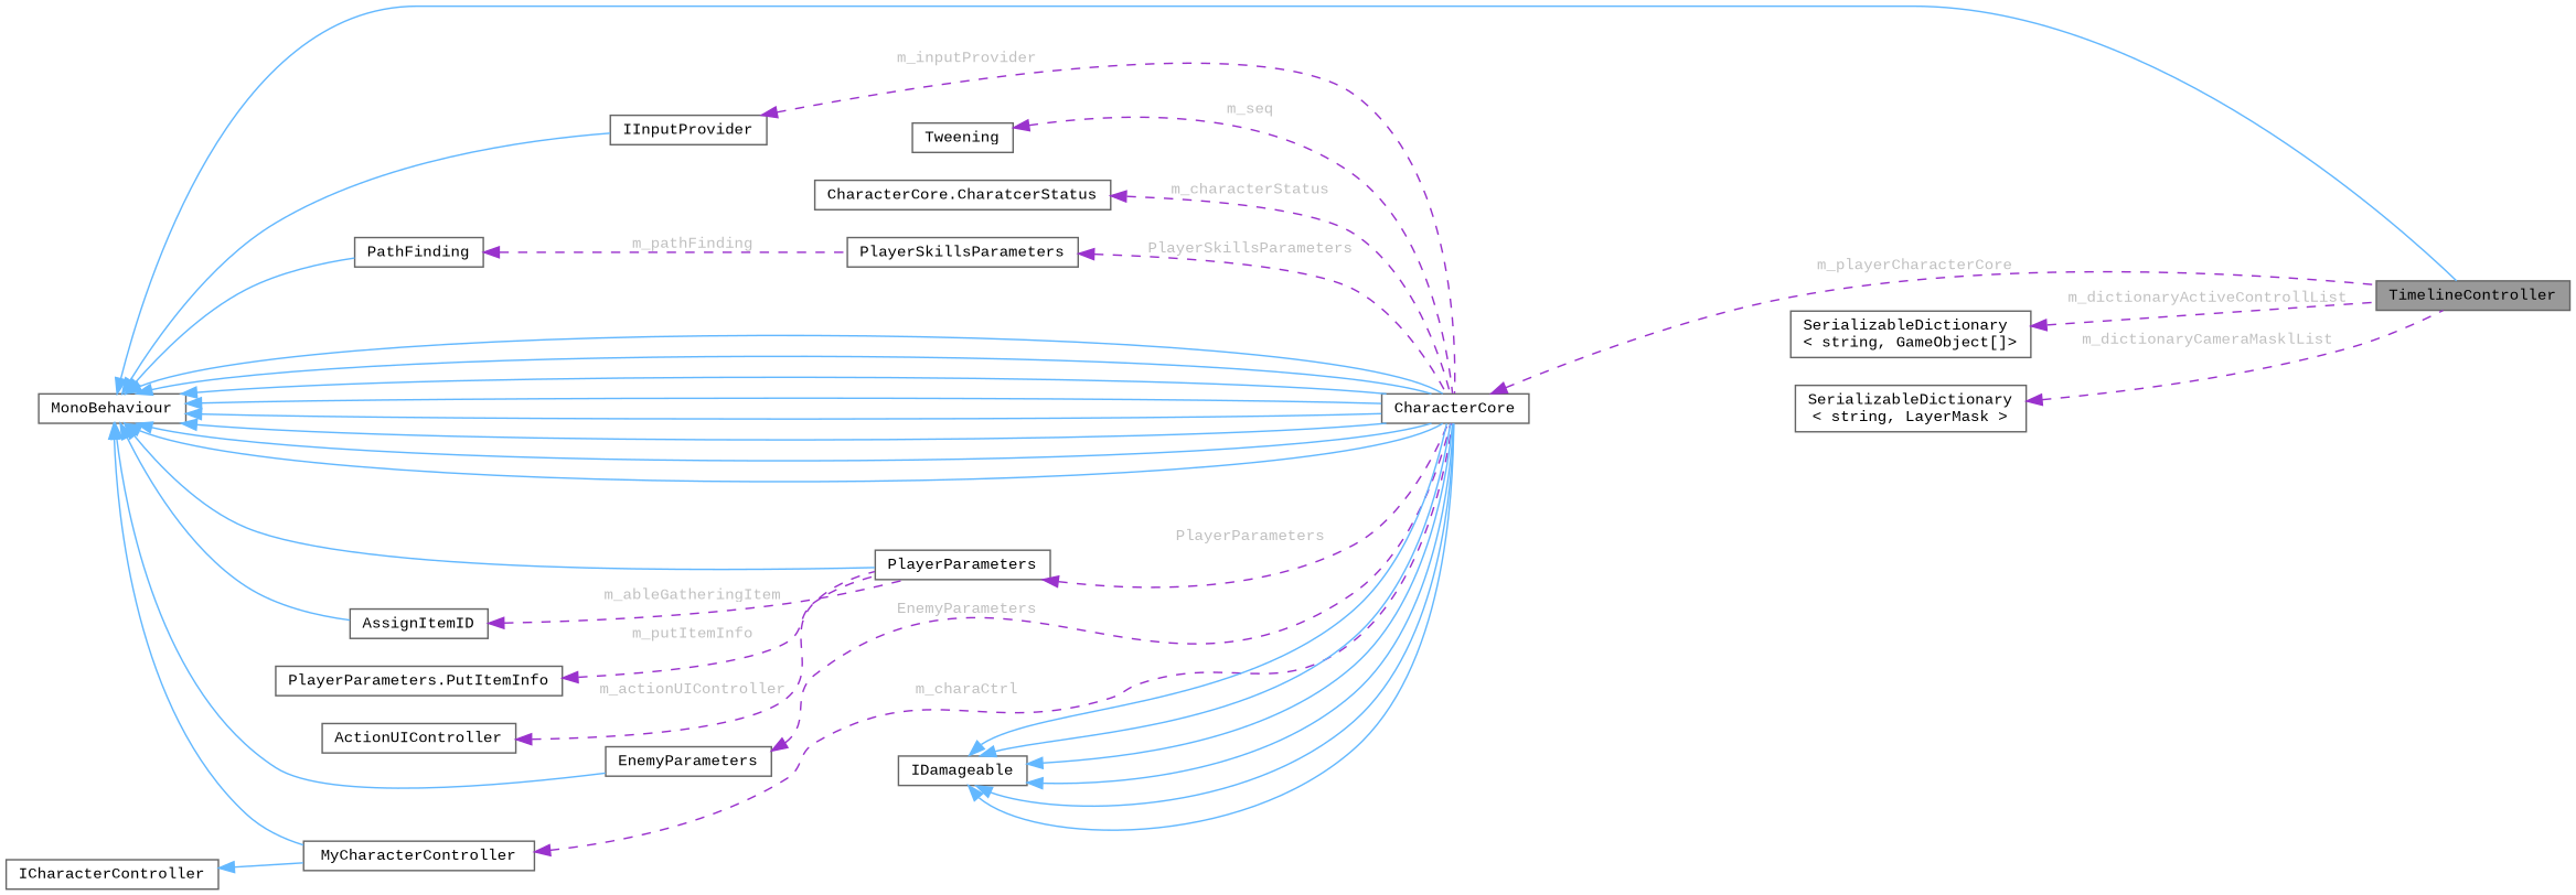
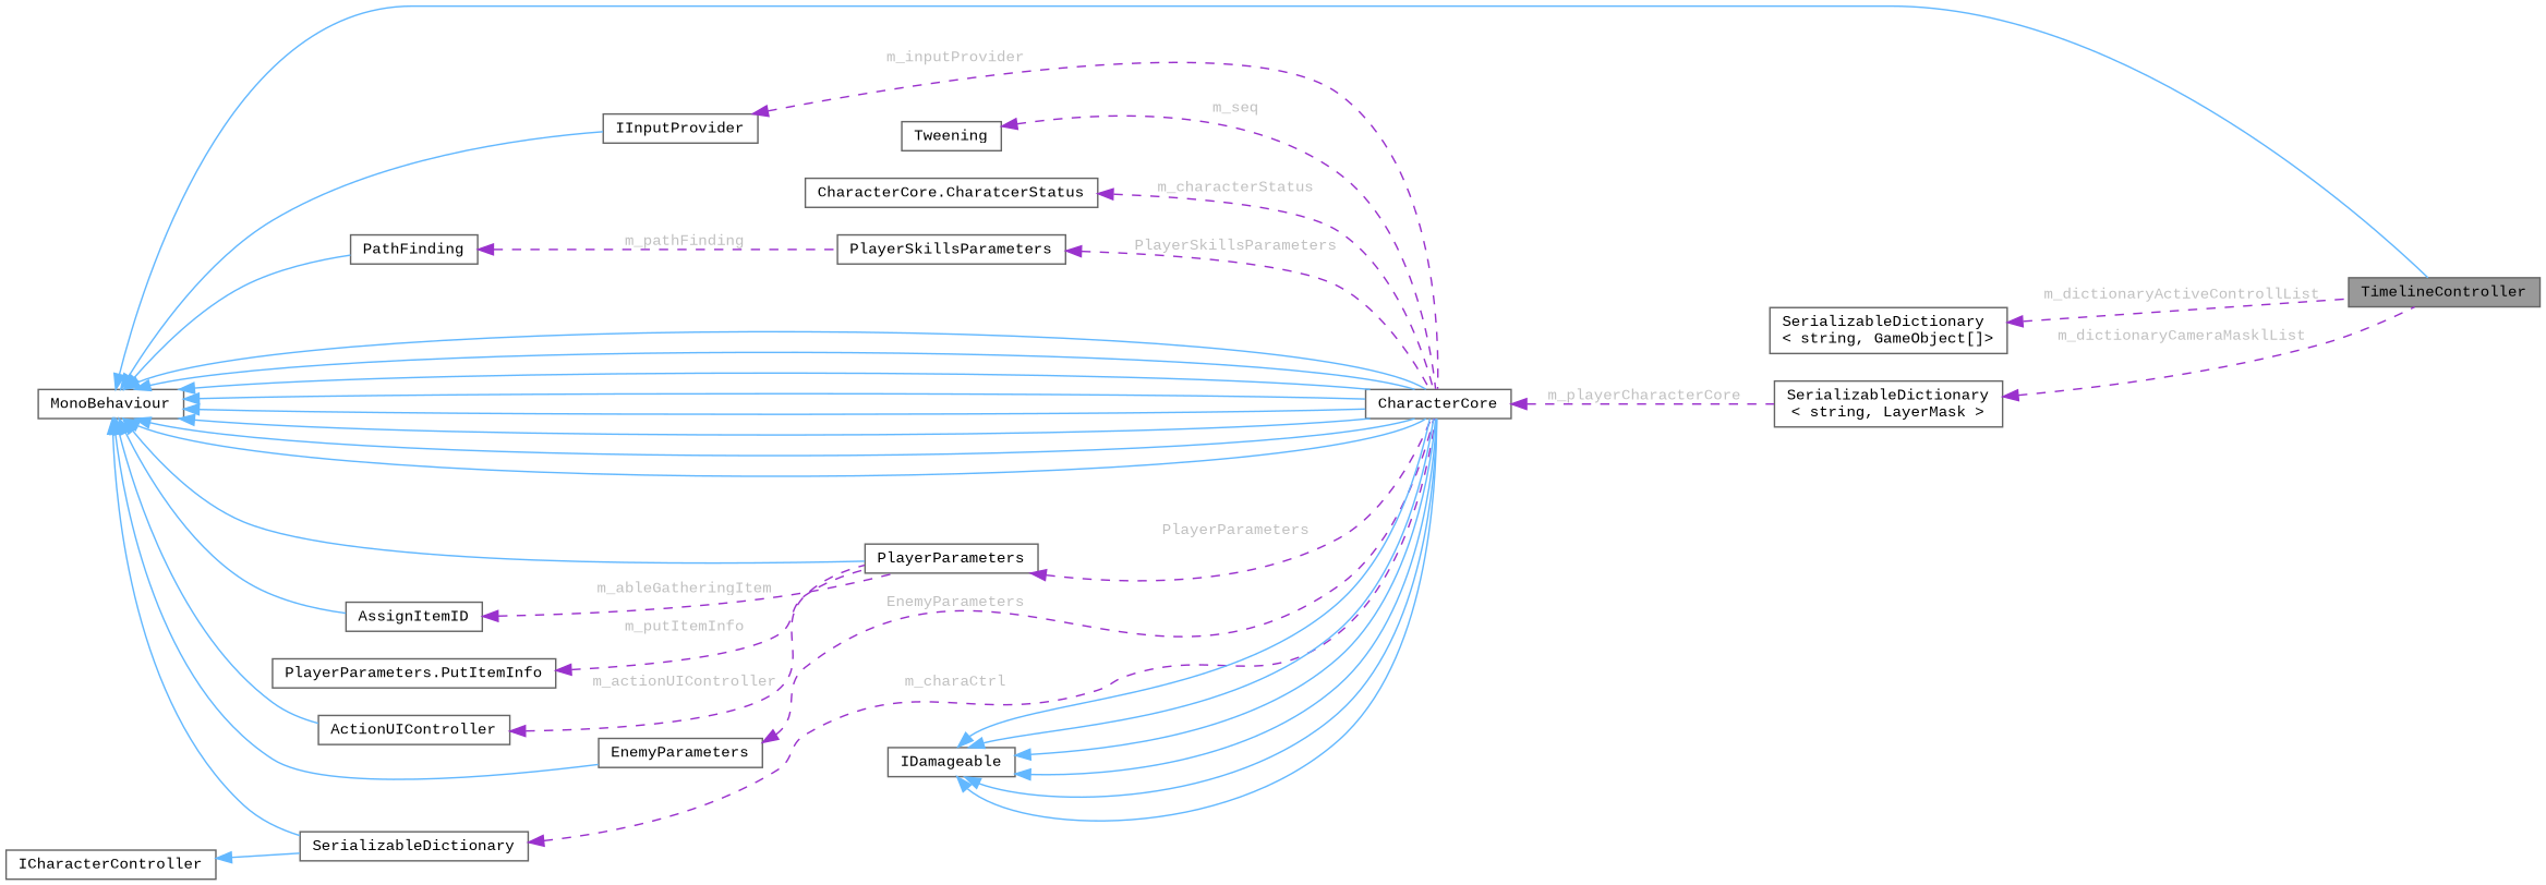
  digraph {
    fontname="Liberation Mono"
    rankdir=LR
    node [color=gray40 fillcolor=white fontname="Liberation Mono" fontsize=10 shape=box style=filled]
    edge [color=steelblue1 dir=back fontname="Liberation Mono" fontsize=10 labelfontname=Helvetica labelfontsize=10 style=solid]
    n1 [fillcolor=grey60 fontcolor=black height=0.2 label=TimelineController width=0.4]
    n2 [height=0.2 label=MonoBehaviour width=0.4]
    n3 [height=0.2 label=CharacterCore width=0.4]
-   n4 [height=0.2 label=MyCharacterController width=0.4]
+   n4 [height=0.2 label=SerializableDictionary width=0.4]
    n5 [height=0.2 label=PlayerParameters width=0.4]
    n6 [height=0.2 label=AssignItemID width=0.4]
    n7 [height=0.2 label=ActionUIController width=0.4]
    n8 [height=0.2 label=EnemyParameters width=0.4]
    n9 [height=0.2 label=PathFinding width=0.4]
    n10 [height=0.2 label=IInputProvider width=0.4]
    n11 [height=0.2 label=PlayerSkillsParameters width=0.4]
    n12 [height=0.2 label="SerializableDictionary\l\< string, GameObject[]\>" width=0.4]
    n13 [height=0.2 label="SerializableDictionary\l\< string, LayerMask \>" width=0.4]
    n14 [height=0.2 label=IDamageable width=0.4]
    n15 [height=0.2 label=ICharacterController width=0.4]
    n16 [height=0.2 label=Tweening width=0.4]
    n17 [height=0.2 label="CharacterCore.CharatcerStatus" width=0.4]
    n18 [height=0.2 label="PlayerParameters.PutItemInfo" width=0.4]
    n2 -> n1
    n2 -> n3
    n2 -> n3
    n2 -> n3
    n2 -> n3
    n2 -> n3
    n2 -> n3
    n2 -> n3
    n2 -> n3
    n2 -> n4
    n2 -> n5
    n2 -> n6
+   n2 -> n7
    n2 -> n8
    n2 -> n9
    n2 -> n10
-   n3 -> n1 [color=darkorchid3 fontcolor=grey label=" m_playerCharacterCore" style=dashed]
+   n3 -> n13 [color=darkorchid3 fontcolor=grey label=" m_playerCharacterCore" style=dashed]
    n4 -> n3 [color=darkorchid3 fontcolor=grey label=" m_charaCtrl" style=dashed]
    n5 -> n3 [color=darkorchid3 fontcolor=grey label=" PlayerParameters" style=dashed]
    n6 -> n5 [color=darkorchid3 fontcolor=grey label=" m_ableGatheringItem" style=dashed]
    n7 -> n5 [color=darkorchid3 fontcolor=grey label=" m_actionUIController" style=dashed]
    n8 -> n3 [color=darkorchid3 fontcolor=grey label=" EnemyParameters" style=dashed]
    n9 -> n11 [color=darkorchid3 fontcolor=grey label=" m_pathFinding" style=dashed]
    n10 -> n3 [color=darkorchid3 fontcolor=grey label=" m_inputProvider" style=dashed]
    n11 -> n3 [color=darkorchid3 fontcolor=grey label=" PlayerSkillsParameters" style=dashed]
    n12 -> n1 [color=darkorchid3 fontcolor=grey label=" m_dictionaryActiveControllList" style=dashed]
    n13 -> n1 [color=darkorchid3 fontcolor=grey label=" m_dictionaryCameraMasklList" style=dashed]
    n14 -> n3
    n14 -> n3
    n14 -> n3
    n14 -> n3
    n14 -> n3
    n14 -> n3
    n15 -> n4
    n16 -> n3 [color=darkorchid3 fontcolor=grey label=" m_seq" style=dashed]
    n17 -> n3 [color=darkorchid3 fontcolor=grey label=" m_characterStatus" style=dashed]
    n18 -> n5 [color=darkorchid3 fontcolor=grey label=" m_putItemInfo" style=dashed]
  }
